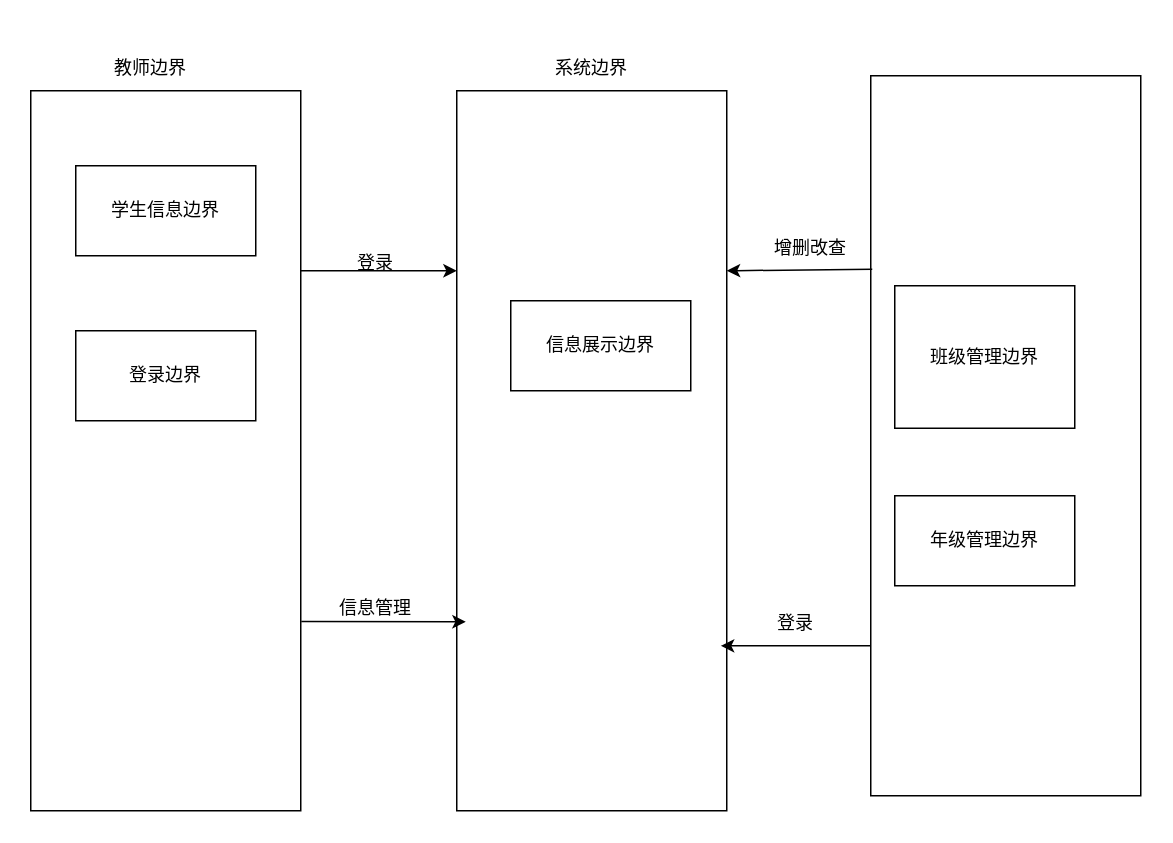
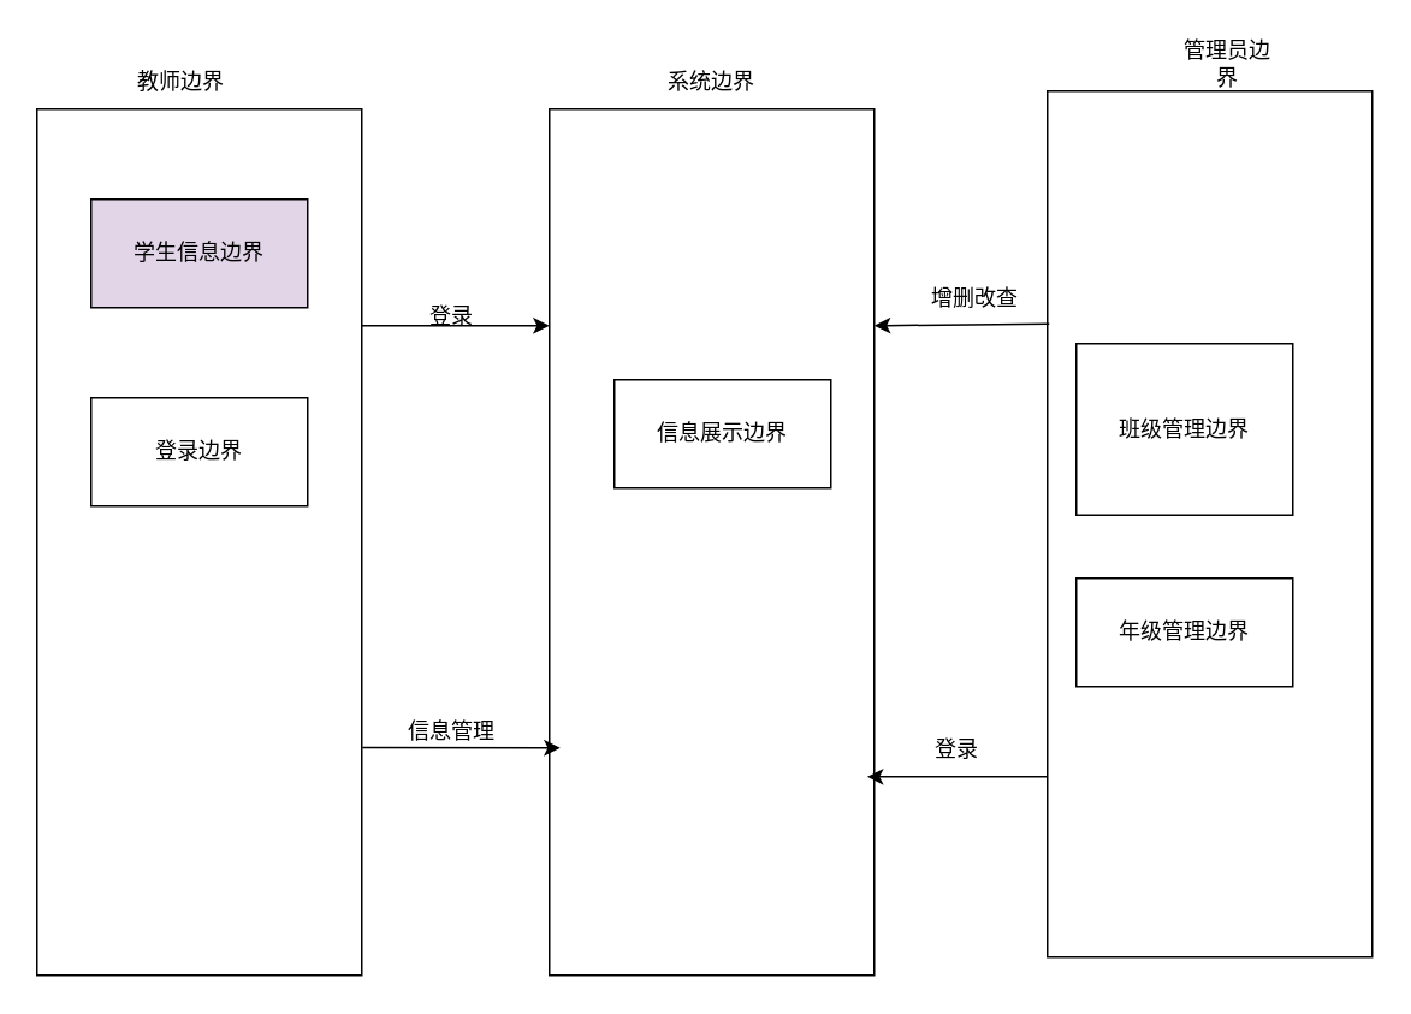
  <mxCell id="0" />
  <mxCell id="1" parent="0" />
  <mxCell id="2" style="edgeStyle=orthogonalEdgeStyle;rounded=0;orthogonalLoop=1;jettySize=auto;html=1;exitX=0.25;exitY=0;exitDx=0;exitDy=0;entryX=0.25;entryY=1;entryDx=0;entryDy=0;" edge="1" parent="1" source="3" target="7"><mxGeometry relative="1" as="geometry" /></mxCell>
  <mxCell id="3" value="" style="rounded=0;whiteSpace=wrap;html=1;direction=south;" vertex="1" parent="1"><mxGeometry x="20" y="60" width="180" height="480" as="geometry" /></mxCell>
  <mxCell id="4" value="教师边界" style="text;html=1;strokeColor=none;fillColor=none;align=center;verticalAlign=middle;whiteSpace=wrap;rounded=0;" vertex="1" parent="1"><mxGeometry x="70" y="30" width="60" height="30" as="geometry" /></mxCell>
- <mxCell id="5" value="学生信息边界" style="rounded=0;whiteSpace=wrap;html=1;" vertex="1" parent="1"><mxGeometry x="50" y="110" width="120" height="60" as="geometry" /></mxCell>
+ <mxCell id="5" value="学生信息边界" style="rounded=0;whiteSpace=wrap;html=1;fillColor=#e1d5e7;" vertex="1" parent="1"><mxGeometry x="50" y="110" width="120" height="60" as="geometry" /></mxCell>
  <mxCell id="6" value="登录边界" style="rounded=0;whiteSpace=wrap;html=1;" vertex="1" parent="1"><mxGeometry x="50" y="220" width="120" height="60" as="geometry" /></mxCell>
  <mxCell id="7" value="" style="rounded=0;whiteSpace=wrap;html=1;direction=south;" vertex="1" parent="1"><mxGeometry x="304" y="60" width="180" height="480" as="geometry" /></mxCell>
  <mxCell id="8" value="登录" style="text;html=1;strokeColor=none;fillColor=none;align=center;verticalAlign=middle;whiteSpace=wrap;rounded=0;" vertex="1" parent="1"><mxGeometry x="220" y="160" width="60" height="30" as="geometry" /></mxCell>
  <mxCell id="9" value="" style="endArrow=classic;html=1;rounded=0;exitX=0.737;exitY=-0.002;exitDx=0;exitDy=0;exitPerimeter=0;" edge="1" parent="1" source="3"><mxGeometry width="50" height="50" relative="1" as="geometry"><mxPoint x="370" y="340" as="sourcePoint" /><mxPoint x="310" y="414" as="targetPoint" /></mxGeometry></mxCell>
  <mxCell id="10" value="信息管理" style="text;html=1;strokeColor=none;fillColor=none;align=center;verticalAlign=middle;whiteSpace=wrap;rounded=0;" vertex="1" parent="1"><mxGeometry x="220" y="390" width="60" height="30" as="geometry" /></mxCell>
  <mxCell id="11" value="系统边界" style="text;html=1;strokeColor=none;fillColor=none;align=center;verticalAlign=middle;whiteSpace=wrap;rounded=0;" vertex="1" parent="1"><mxGeometry x="364" y="30" width="60" height="30" as="geometry" /></mxCell>
- <mxCell id="12" value="信息展示边界" style="rounded=0;whiteSpace=wrap;html=1;" vertex="1" parent="1"><mxGeometry x="340" y="200" width="120" height="60" as="geometry" /></mxCell>
+ <mxCell id="12" value="信息展示边界" style="rounded=0;whiteSpace=wrap;html=1;" vertex="1" parent="1"><mxGeometry x="340" y="210" width="120" height="60" as="geometry" /></mxCell>
  <mxCell id="13" value="" style="rounded=0;whiteSpace=wrap;html=1;direction=south;" vertex="1" parent="1"><mxGeometry x="580" y="50" width="180" height="480" as="geometry" /></mxCell>
+ <mxCell id="14" value="管理员边界" style="text;html=1;strokeColor=none;fillColor=none;align=center;verticalAlign=middle;whiteSpace=wrap;rounded=0;" vertex="1" parent="1"><mxGeometry x="650" y="20" width="60" height="30" as="geometry" /></mxCell>
  <mxCell id="15" value="班级管理边界" style="rounded=0;whiteSpace=wrap;html=1;" vertex="1" parent="1"><mxGeometry x="596" y="190" width="120" height="95" as="geometry" /></mxCell>
- <mxCell id="16" value="年级管理边界" style="rounded=0;whiteSpace=wrap;html=1;" vertex="1" parent="1"><mxGeometry x="596" y="330" width="120" height="60" as="geometry" /></mxCell>
+ <mxCell id="16" value="年级管理边界" style="rounded=0;whiteSpace=wrap;html=1;" vertex="1" parent="1"><mxGeometry x="596" y="320" width="120" height="60" as="geometry" /></mxCell>
  <mxCell id="17" value="" style="endArrow=classic;html=1;rounded=0;entryX=0.25;entryY=0;entryDx=0;entryDy=0;" edge="1" parent="1" target="7"><mxGeometry width="50" height="50" relative="1" as="geometry"><mxPoint x="581" y="179" as="sourcePoint" /><mxPoint x="630" y="140" as="targetPoint" /></mxGeometry></mxCell>
  <mxCell id="18" value="" style="endArrow=classic;html=1;rounded=0;entryX=0.771;entryY=0.022;entryDx=0;entryDy=0;entryPerimeter=0;" edge="1" parent="1" target="7"><mxGeometry width="50" height="50" relative="1" as="geometry"><mxPoint x="580" y="430" as="sourcePoint" /><mxPoint x="630" y="380" as="targetPoint" /></mxGeometry></mxCell>
  <mxCell id="19" value="增删改查" style="text;html=1;strokeColor=none;fillColor=none;align=center;verticalAlign=middle;whiteSpace=wrap;rounded=0;" vertex="1" parent="1"><mxGeometry x="510" y="150" width="60" height="30" as="geometry" /></mxCell>
  <mxCell id="20" value="登录" style="text;html=1;strokeColor=none;fillColor=none;align=center;verticalAlign=middle;whiteSpace=wrap;rounded=0;" vertex="1" parent="1"><mxGeometry x="500" y="400" width="60" height="30" as="geometry" /></mxCell>
